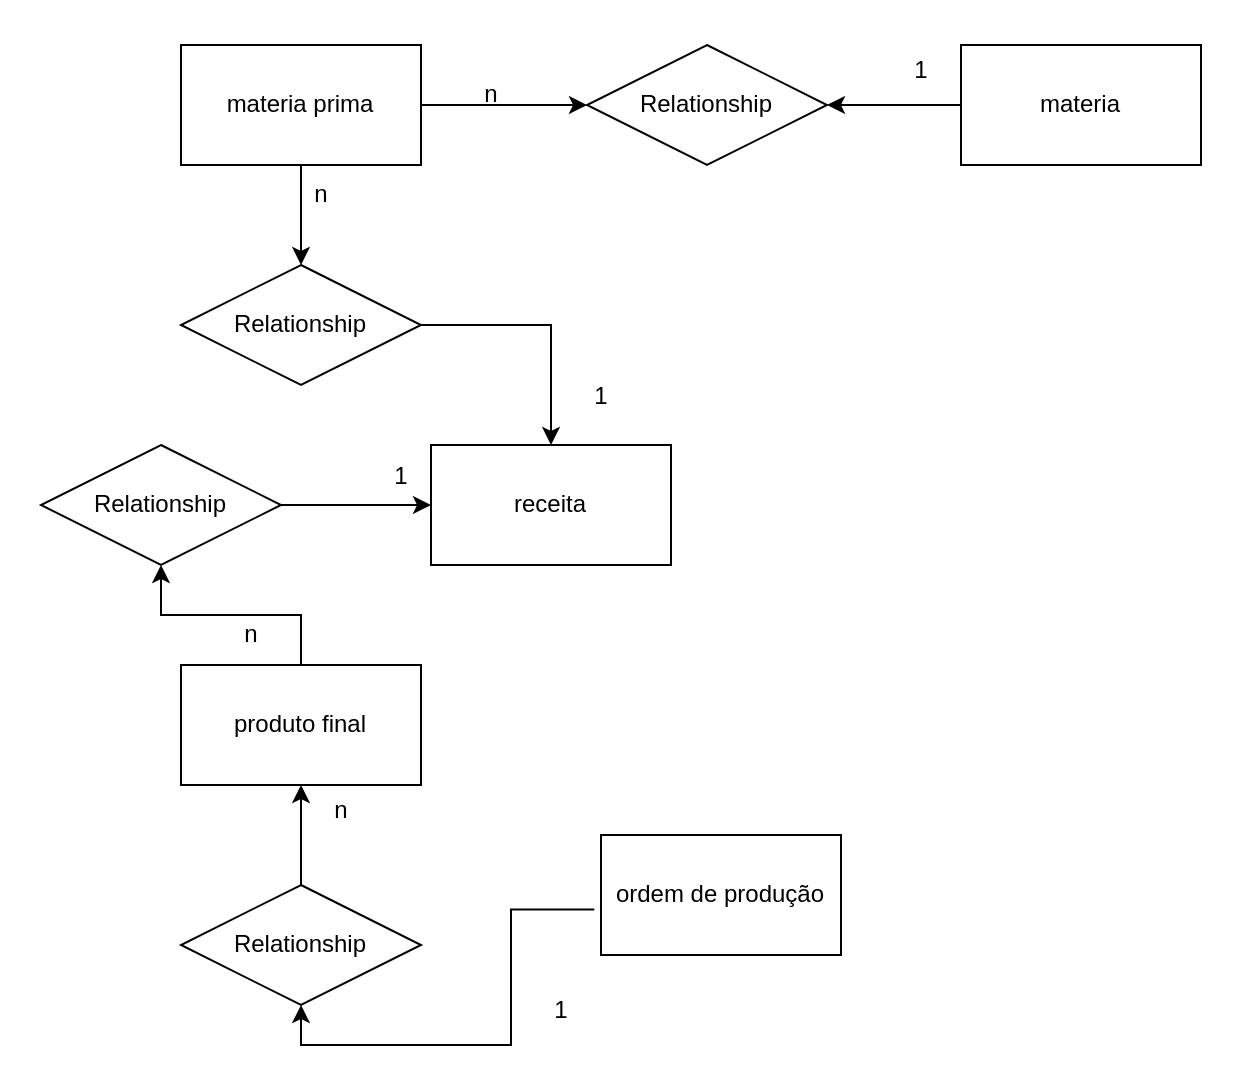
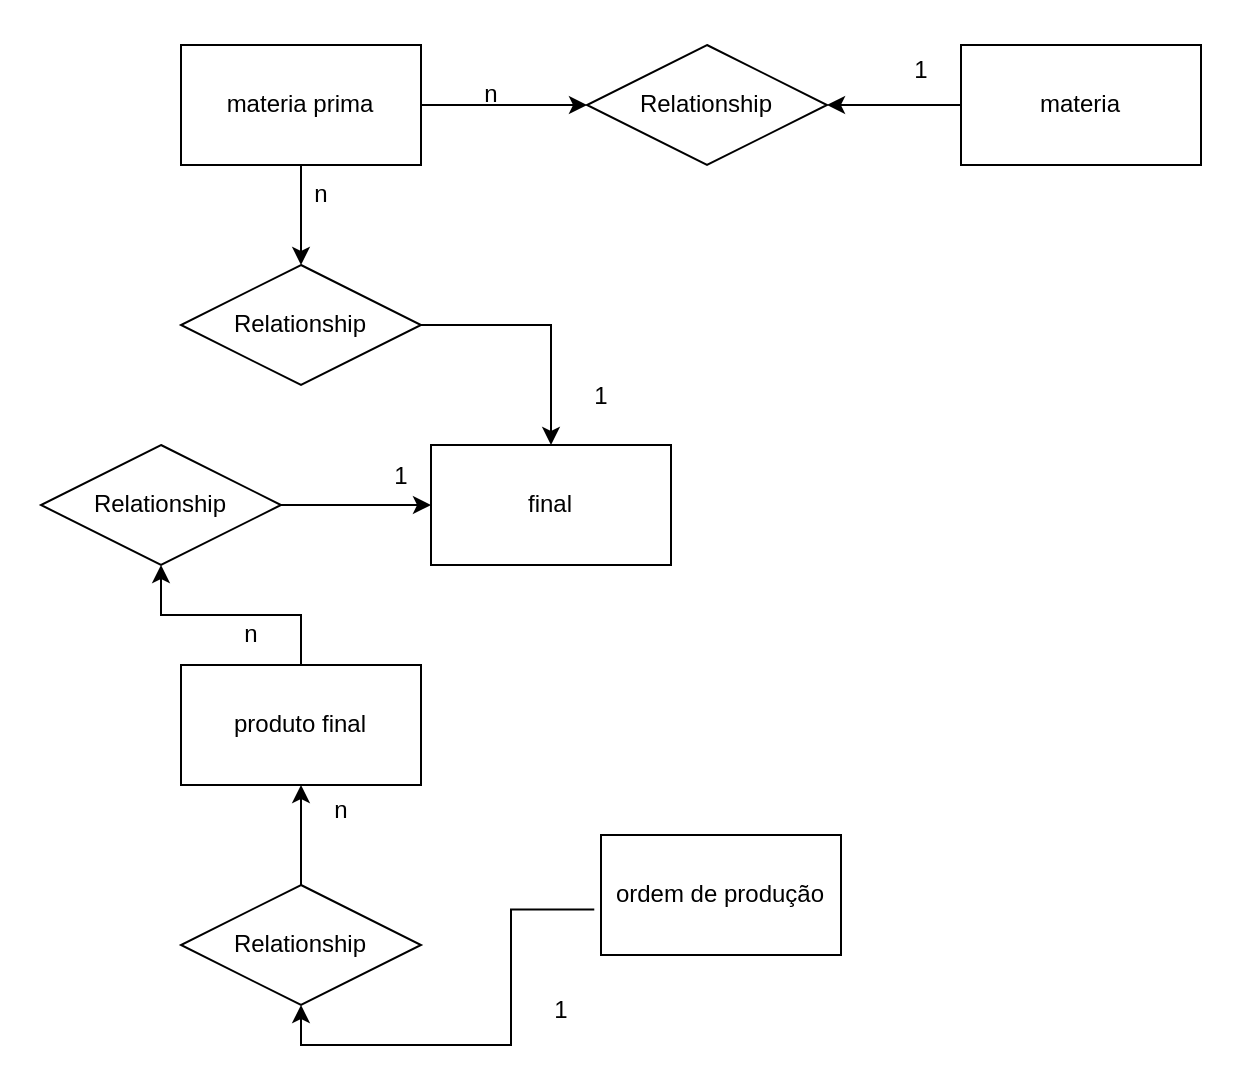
  <mxCell id="0" />
  <mxCell id="1" parent="0" />
  <mxCell id="2" value="materia prima" style="rounded=0;whiteSpace=wrap;html=1;" parent="1" vertex="1"><mxGeometry x="90" y="22" width="120" height="60" as="geometry" /></mxCell>
  <mxCell id="3" style="edgeStyle=orthogonalEdgeStyle;rounded=0;orthogonalLoop=1;jettySize=auto;html=1;" parent="1" source="4" target="24" edge="1"><mxGeometry relative="1" as="geometry" /></mxCell>
  <mxCell id="4" value="produto final" style="rounded=0;whiteSpace=wrap;html=1;" parent="1" vertex="1"><mxGeometry x="90" y="332" width="120" height="60" as="geometry" /></mxCell>
  <mxCell id="5" value="ordem de produção" style="rounded=0;whiteSpace=wrap;html=1;" parent="1" vertex="1"><mxGeometry x="300" y="417" width="120" height="60" as="geometry" /></mxCell>
  <mxCell id="6" style="edgeStyle=orthogonalEdgeStyle;rounded=0;orthogonalLoop=1;jettySize=auto;html=1;" parent="1" source="7" target="8" edge="1"><mxGeometry relative="1" as="geometry" /></mxCell>
  <mxCell id="7" value="materia" style="rounded=0;whiteSpace=wrap;html=1;" parent="1" vertex="1"><mxGeometry x="480" y="22" width="120" height="60" as="geometry" /></mxCell>
  <mxCell id="8" value="Relationship" style="shape=rhombus;perimeter=rhombusPerimeter;whiteSpace=wrap;html=1;align=center;" parent="1" vertex="1"><mxGeometry x="293" y="22" width="120" height="60" as="geometry" /></mxCell>
  <mxCell id="9" style="edgeStyle=orthogonalEdgeStyle;rounded=0;orthogonalLoop=1;jettySize=auto;html=1;" parent="1" source="2" target="8" edge="1"><mxGeometry relative="1" as="geometry" /></mxCell>
  <mxCell id="10" style="edgeStyle=orthogonalEdgeStyle;rounded=0;orthogonalLoop=1;jettySize=auto;html=1;" parent="1" source="11" target="22" edge="1"><mxGeometry relative="1" as="geometry" /></mxCell>
  <mxCell id="11" value="Relationship" style="shape=rhombus;perimeter=rhombusPerimeter;whiteSpace=wrap;html=1;align=center;" parent="1" vertex="1"><mxGeometry x="90" y="132" width="120" height="60" as="geometry" /></mxCell>
  <mxCell id="12" style="edgeStyle=orthogonalEdgeStyle;rounded=0;orthogonalLoop=1;jettySize=auto;html=1;" parent="1" source="2" target="11" edge="1"><mxGeometry relative="1" as="geometry" /></mxCell>
  <mxCell id="13" value="Relationship" style="shape=rhombus;perimeter=rhombusPerimeter;whiteSpace=wrap;html=1;align=center;" parent="1" vertex="1"><mxGeometry x="90" y="442" width="120" height="60" as="geometry" /></mxCell>
  <mxCell id="14" style="rounded=0;orthogonalLoop=1;jettySize=auto;html=1;exitX=0.5;exitY=0;exitDx=0;exitDy=0;entryX=0.5;entryY=1;entryDx=0;entryDy=0;" parent="1" source="13" target="4" edge="1"><mxGeometry relative="1" as="geometry"><mxPoint x="190" y="441.96" as="sourcePoint" /><mxPoint x="200" y="401.96" as="targetPoint" /></mxGeometry></mxCell>
  <mxCell id="15" style="edgeStyle=orthogonalEdgeStyle;rounded=0;orthogonalLoop=1;jettySize=auto;html=1;entryX=0.5;entryY=1;entryDx=0;entryDy=0;exitX=-0.028;exitY=0.621;exitDx=0;exitDy=0;exitPerimeter=0;" parent="1" source="5" target="13" edge="1"><mxGeometry relative="1" as="geometry"><mxPoint x="270" y="572" as="sourcePoint" /><mxPoint x="270" y="542" as="targetPoint" /></mxGeometry></mxCell>
  <mxCell id="16" value="n" style="text;html=1;align=center;verticalAlign=middle;resizable=0;points=[];autosize=1;strokeColor=none;fillColor=none;" parent="1" vertex="1"><mxGeometry x="230" y="32" width="30" height="30" as="geometry" /></mxCell>
  <mxCell id="17" value="1" style="text;html=1;align=center;verticalAlign=middle;resizable=0;points=[];autosize=1;strokeColor=none;fillColor=none;" parent="1" vertex="1"><mxGeometry x="445" y="20" width="30" height="30" as="geometry" /></mxCell>
  <mxCell id="18" value="n" style="text;html=1;align=center;verticalAlign=middle;resizable=0;points=[];autosize=1;strokeColor=none;fillColor=none;" parent="1" vertex="1"><mxGeometry x="145" y="82" width="30" height="30" as="geometry" /></mxCell>
  <mxCell id="19" value="n" style="text;html=1;align=center;verticalAlign=middle;resizable=0;points=[];autosize=1;strokeColor=none;fillColor=none;" parent="1" vertex="1"><mxGeometry x="110" y="302" width="30" height="30" as="geometry" /></mxCell>
  <mxCell id="20" value="n" style="text;html=1;align=center;verticalAlign=middle;resizable=0;points=[];autosize=1;strokeColor=none;fillColor=none;" parent="1" vertex="1"><mxGeometry x="155" y="390" width="30" height="30" as="geometry" /></mxCell>
  <mxCell id="21" value="1" style="text;html=1;align=center;verticalAlign=middle;resizable=0;points=[];autosize=1;strokeColor=none;fillColor=none;" parent="1" vertex="1"><mxGeometry x="265" y="490" width="30" height="30" as="geometry" /></mxCell>
- <mxCell id="22" value="receita" style="rounded=0;whiteSpace=wrap;html=1;" parent="1" vertex="1"><mxGeometry x="215" y="222" width="120" height="60" as="geometry" /></mxCell>
+ <mxCell id="22" value="final" style="rounded=0;whiteSpace=wrap;html=1;" parent="1" vertex="1"><mxGeometry x="215" y="222" width="120" height="60" as="geometry" /></mxCell>
  <mxCell id="23" style="edgeStyle=orthogonalEdgeStyle;rounded=0;orthogonalLoop=1;jettySize=auto;html=1;" parent="1" source="24" target="22" edge="1"><mxGeometry relative="1" as="geometry" /></mxCell>
  <mxCell id="24" value="Relationship" style="shape=rhombus;perimeter=rhombusPerimeter;whiteSpace=wrap;html=1;align=center;" parent="1" vertex="1"><mxGeometry x="20" y="222" width="120" height="60" as="geometry" /></mxCell>
  <mxCell id="25" value="1&lt;div&gt;&lt;br&gt;&lt;/div&gt;" style="text;html=1;align=center;verticalAlign=middle;resizable=0;points=[];autosize=1;strokeColor=none;fillColor=none;" parent="1" vertex="1"><mxGeometry x="285" y="185" width="30" height="40" as="geometry" /></mxCell>
  <mxCell id="26" value="1&lt;div&gt;&lt;br&gt;&lt;/div&gt;" style="text;html=1;align=center;verticalAlign=middle;resizable=0;points=[];autosize=1;strokeColor=none;fillColor=none;" parent="1" vertex="1"><mxGeometry x="185" y="225" width="30" height="40" as="geometry" /></mxCell>
